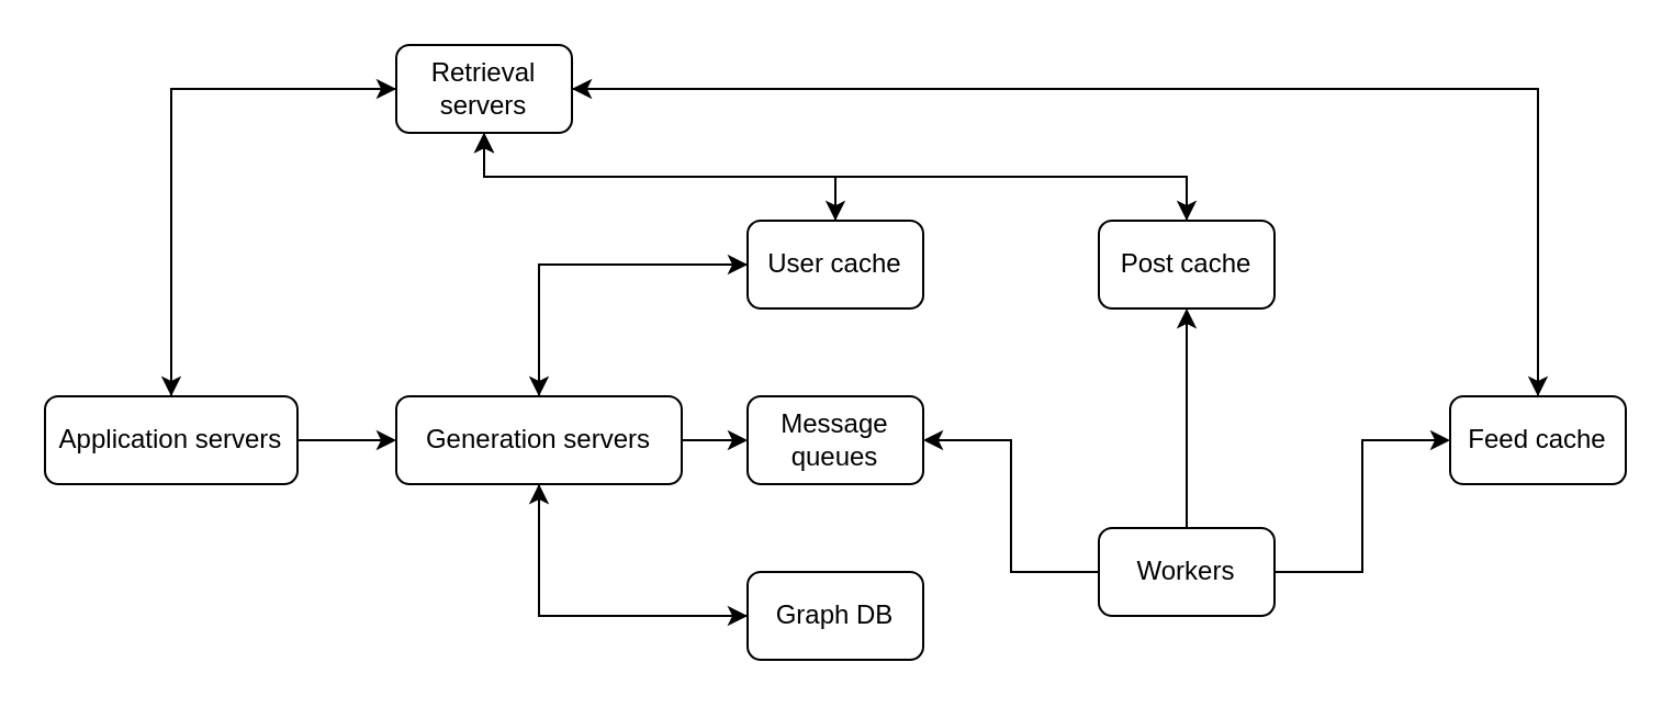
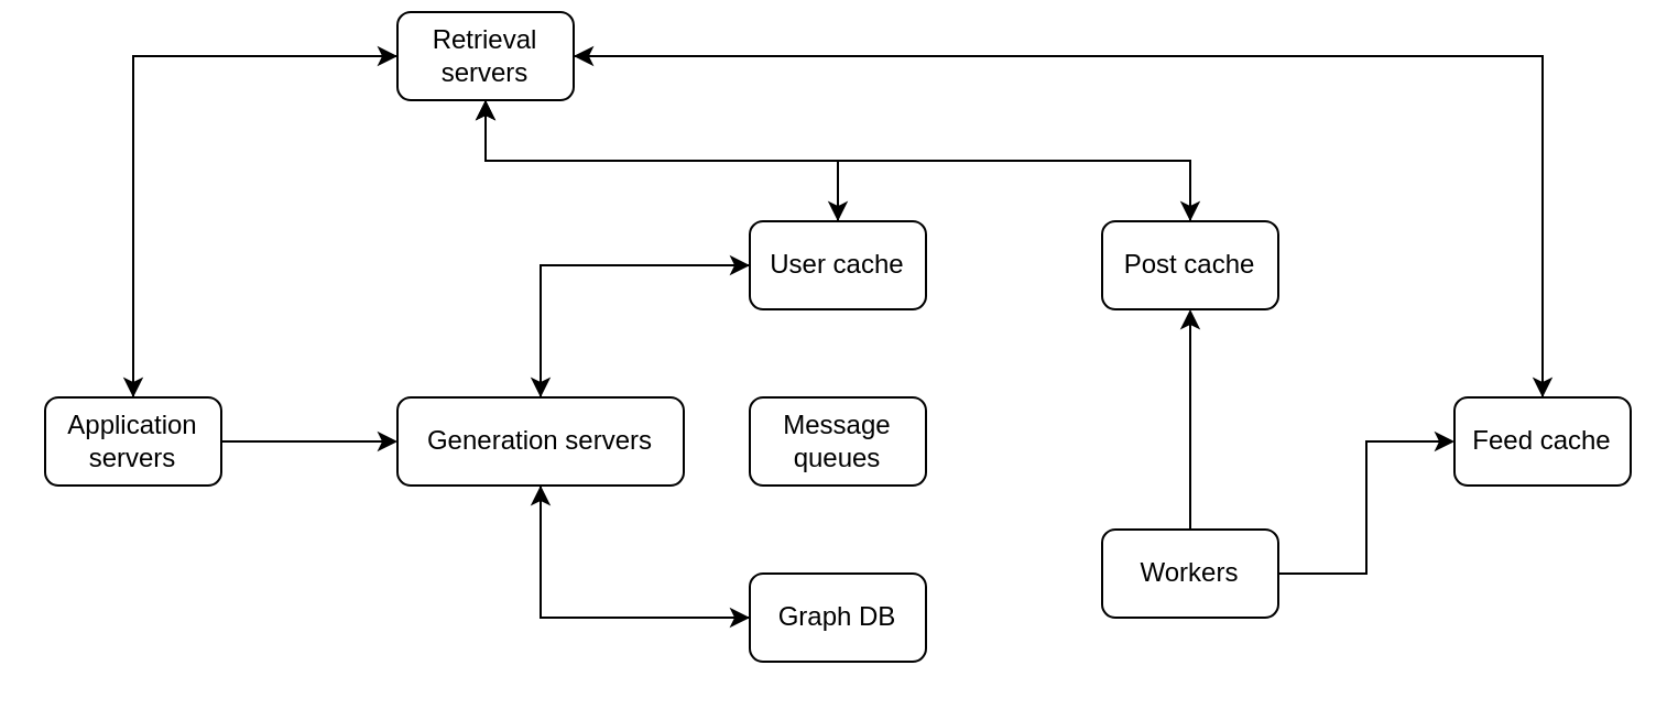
  <mxCell id="0" />
  <mxCell id="1" parent="0" />
  <mxCell id="2" style="edgeStyle=orthogonalEdgeStyle;rounded=0;orthogonalLoop=1;jettySize=auto;html=1;exitX=0.5;exitY=0;exitDx=0;exitDy=0;entryX=0;entryY=0.5;entryDx=0;entryDy=0;" parent="1" source="4" target="20" edge="1"><mxGeometry relative="1" as="geometry" /></mxCell>
  <mxCell id="3" style="edgeStyle=orthogonalEdgeStyle;rounded=0;orthogonalLoop=1;jettySize=auto;html=1;exitX=1;exitY=0.5;exitDx=0;exitDy=0;" parent="1" source="4" target="8" edge="1"><mxGeometry relative="1" as="geometry" /></mxCell>
- <mxCell id="4" value="Application servers" style="rounded=1;whiteSpace=wrap;html=1;" parent="1" vertex="1"><mxGeometry x="20" y="180" width="115" height="40" as="geometry" /></mxCell>
- <mxCell id="5" style="edgeStyle=orthogonalEdgeStyle;rounded=0;orthogonalLoop=1;jettySize=auto;html=1;exitX=1;exitY=0.5;exitDx=0;exitDy=0;entryX=0;entryY=0.5;entryDx=0;entryDy=0;" parent="1" source="8" target="9" edge="1"><mxGeometry relative="1" as="geometry" /></mxCell>
+ <mxCell id="4" value="Application servers" style="rounded=1;whiteSpace=wrap;html=1;" parent="1" vertex="1"><mxGeometry x="20" y="180" width="80" height="40" as="geometry" /></mxCell>
  <mxCell id="6" style="edgeStyle=orthogonalEdgeStyle;rounded=0;orthogonalLoop=1;jettySize=auto;html=1;exitX=0.5;exitY=0;exitDx=0;exitDy=0;entryX=0;entryY=0.5;entryDx=0;entryDy=0;" parent="1" source="8" target="25" edge="1"><mxGeometry relative="1" as="geometry" /></mxCell>
  <mxCell id="7" style="edgeStyle=orthogonalEdgeStyle;rounded=0;orthogonalLoop=1;jettySize=auto;html=1;exitX=0.5;exitY=1;exitDx=0;exitDy=0;entryX=0;entryY=0.5;entryDx=0;entryDy=0;" parent="1" source="8" target="27" edge="1"><mxGeometry relative="1" as="geometry" /></mxCell>
  <mxCell id="8" value="Generation servers" style="rounded=1;whiteSpace=wrap;html=1;" parent="1" vertex="1"><mxGeometry x="180" y="180" width="130" height="40" as="geometry" /></mxCell>
  <mxCell id="9" value="Message queues" style="rounded=1;whiteSpace=wrap;html=1;" parent="1" vertex="1"><mxGeometry x="340" y="180" width="80" height="40" as="geometry" /></mxCell>
  <mxCell id="10" style="edgeStyle=orthogonalEdgeStyle;rounded=0;orthogonalLoop=1;jettySize=auto;html=1;exitX=1;exitY=0.5;exitDx=0;exitDy=0;entryX=0;entryY=0.5;entryDx=0;entryDy=0;" parent="1" source="13" target="15" edge="1"><mxGeometry relative="1" as="geometry" /></mxCell>
- <mxCell id="11" style="edgeStyle=orthogonalEdgeStyle;rounded=0;orthogonalLoop=1;jettySize=auto;html=1;exitX=0;exitY=0.5;exitDx=0;exitDy=0;entryX=1;entryY=0.5;entryDx=0;entryDy=0;" edge="1" parent="1" source="13" target="9"><mxGeometry relative="1" as="geometry" /></mxCell>
  <mxCell id="12" style="edgeStyle=orthogonalEdgeStyle;rounded=0;orthogonalLoop=1;jettySize=auto;html=1;exitX=0.5;exitY=0;exitDx=0;exitDy=0;entryX=0.5;entryY=1;entryDx=0;entryDy=0;" edge="1" parent="1" source="13" target="22"><mxGeometry relative="1" as="geometry" /></mxCell>
  <mxCell id="13" value="Workers" style="rounded=1;whiteSpace=wrap;html=1;" parent="1" vertex="1"><mxGeometry x="500" y="240" width="80" height="40" as="geometry" /></mxCell>
  <mxCell id="14" style="edgeStyle=orthogonalEdgeStyle;rounded=0;orthogonalLoop=1;jettySize=auto;html=1;exitX=0.5;exitY=0;exitDx=0;exitDy=0;entryX=1;entryY=0.5;entryDx=0;entryDy=0;" parent="1" source="15" target="20" edge="1"><mxGeometry relative="1" as="geometry" /></mxCell>
  <mxCell id="15" value="Feed cache" style="rounded=1;whiteSpace=wrap;html=1;" parent="1" vertex="1"><mxGeometry x="660" y="180" width="80" height="40" as="geometry" /></mxCell>
  <mxCell id="16" style="edgeStyle=orthogonalEdgeStyle;rounded=0;orthogonalLoop=1;jettySize=auto;html=1;exitX=1;exitY=0.5;exitDx=0;exitDy=0;" parent="1" source="20" target="15" edge="1"><mxGeometry relative="1" as="geometry" /></mxCell>
  <mxCell id="17" style="edgeStyle=orthogonalEdgeStyle;rounded=0;orthogonalLoop=1;jettySize=auto;html=1;exitX=0;exitY=0.5;exitDx=0;exitDy=0;" parent="1" source="20" target="4" edge="1"><mxGeometry relative="1" as="geometry" /></mxCell>
  <mxCell id="18" style="edgeStyle=orthogonalEdgeStyle;rounded=0;orthogonalLoop=1;jettySize=auto;html=1;exitX=0.5;exitY=1;exitDx=0;exitDy=0;entryX=0.5;entryY=0;entryDx=0;entryDy=0;" parent="1" source="20" target="25" edge="1"><mxGeometry relative="1" as="geometry" /></mxCell>
  <mxCell id="19" style="edgeStyle=orthogonalEdgeStyle;rounded=0;orthogonalLoop=1;jettySize=auto;html=1;exitX=0.5;exitY=1;exitDx=0;exitDy=0;entryX=0.5;entryY=0;entryDx=0;entryDy=0;" parent="1" source="20" target="22" edge="1"><mxGeometry relative="1" as="geometry" /></mxCell>
- <mxCell id="20" value="Retrieval servers" style="rounded=1;whiteSpace=wrap;html=1;" parent="1" vertex="1"><mxGeometry x="180" width="80" height="40" as="geometry" y="20" /></mxCell>
+ <mxCell id="20" value="Retrieval servers" style="rounded=1;whiteSpace=wrap;html=1;" parent="1" vertex="1"><mxGeometry x="180" y="5" width="80" height="40" as="geometry" /></mxCell>
  <mxCell id="21" style="edgeStyle=orthogonalEdgeStyle;rounded=0;orthogonalLoop=1;jettySize=auto;html=1;exitX=0.5;exitY=0;exitDx=0;exitDy=0;entryX=0.5;entryY=1;entryDx=0;entryDy=0;" parent="1" source="22" target="20" edge="1"><mxGeometry relative="1" as="geometry" /></mxCell>
  <mxCell id="22" value="Post cache" style="rounded=1;whiteSpace=wrap;html=1;" parent="1" vertex="1"><mxGeometry x="500" y="100" width="80" height="40" as="geometry" /></mxCell>
  <mxCell id="23" style="edgeStyle=orthogonalEdgeStyle;rounded=0;orthogonalLoop=1;jettySize=auto;html=1;exitX=0;exitY=0.5;exitDx=0;exitDy=0;entryX=0.5;entryY=0;entryDx=0;entryDy=0;" parent="1" source="25" target="8" edge="1"><mxGeometry relative="1" as="geometry" /></mxCell>
  <mxCell id="24" style="edgeStyle=orthogonalEdgeStyle;rounded=0;orthogonalLoop=1;jettySize=auto;html=1;exitX=0.5;exitY=0;exitDx=0;exitDy=0;" parent="1" source="25" target="20" edge="1"><mxGeometry relative="1" as="geometry" /></mxCell>
  <mxCell id="25" value="User cache" style="rounded=1;whiteSpace=wrap;html=1;" parent="1" vertex="1"><mxGeometry x="340" y="100" width="80" height="40" as="geometry" /></mxCell>
  <mxCell id="26" style="edgeStyle=orthogonalEdgeStyle;rounded=0;orthogonalLoop=1;jettySize=auto;html=1;exitX=0;exitY=0.5;exitDx=0;exitDy=0;entryX=0.5;entryY=1;entryDx=0;entryDy=0;" parent="1" source="27" target="8" edge="1"><mxGeometry relative="1" as="geometry" /></mxCell>
  <mxCell id="27" value="Graph DB" style="rounded=1;whiteSpace=wrap;html=1;" parent="1" vertex="1"><mxGeometry x="340" y="260" width="80" height="40" as="geometry" /></mxCell>
